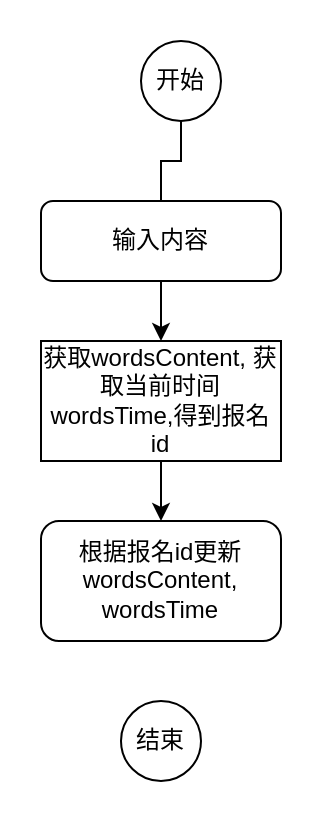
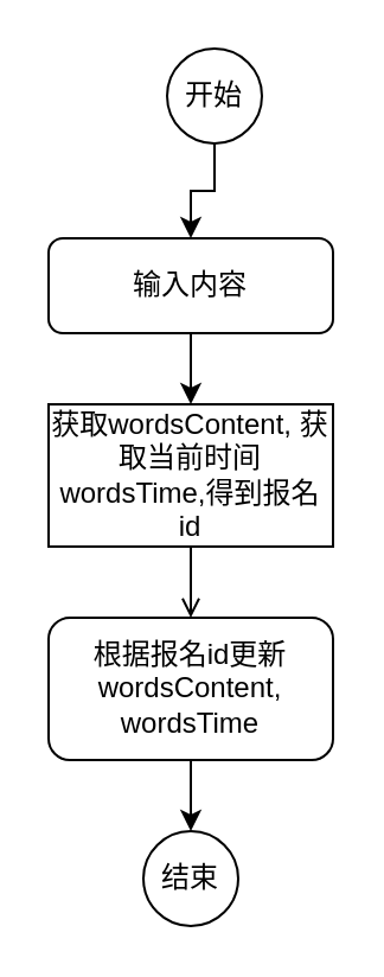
  <mxCell id="0" />
  <mxCell id="1" parent="0" />
  <mxCell id="2" style="edgeStyle=orthogonalEdgeStyle;rounded=0;orthogonalLoop=1;jettySize=auto;html=1;entryX=0.5;entryY=0;entryDx=0;entryDy=0;" parent="1" source="3" target="5" edge="1"><mxGeometry relative="1" as="geometry" /></mxCell>
  <mxCell id="3" value="输入内容" style="rounded=1;whiteSpace=wrap;html=1;fontSize=12;glass=0;strokeWidth=1;shadow=0;" parent="1" vertex="1"><mxGeometry x="20" y="100" width="120" height="40" as="geometry" /></mxCell>
- <mxCell id="4" style="edgeStyle=orthogonalEdgeStyle;rounded=0;orthogonalLoop=1;jettySize=auto;html=1;entryX=0.5;entryY=0;entryDx=0;entryDy=0;" parent="1" source="5" target="7" edge="1"><mxGeometry relative="1" as="geometry" /></mxCell>
+ <mxCell id="4" style="edgeStyle=orthogonalEdgeStyle;rounded=0;orthogonalLoop=1;jettySize=auto;html=1;entryX=0.5;entryY=0;entryDx=0;entryDy=0;endArrow=open;" parent="1" source="5" target="7" edge="1"><mxGeometry relative="1" as="geometry" /></mxCell>
  <mxCell id="5" value="获取wordsContent, 获取当前时间 wordsTime,得到报名id" style="whiteSpace=wrap;html=1;fontSize=12;glass=0;strokeWidth=1;shadow=0;rounded=0;" parent="1" vertex="1"><mxGeometry x="20" y="170" width="120" height="60" as="geometry" /></mxCell>
+ <mxCell id="6" style="edgeStyle=orthogonalEdgeStyle;rounded=0;orthogonalLoop=1;jettySize=auto;html=1;" edge="1" parent="1" source="7" target="10"><mxGeometry relative="1" as="geometry" /></mxCell>
  <mxCell id="7" value="根据报名id更新wordsContent, wordsTime" style="rounded=1;whiteSpace=wrap;html=1;fontSize=12;glass=0;strokeWidth=1;shadow=0;" parent="1" vertex="1"><mxGeometry x="20" y="260" width="120" height="60" as="geometry" /></mxCell>
- <mxCell id="8" style="edgeStyle=orthogonalEdgeStyle;rounded=0;orthogonalLoop=1;jettySize=auto;html=1;endArrow=none;" edge="1" parent="1" source="9" target="3"><mxGeometry relative="1" as="geometry" /></mxCell>
+ <mxCell id="8" style="edgeStyle=orthogonalEdgeStyle;rounded=0;orthogonalLoop=1;jettySize=auto;html=1;" edge="1" parent="1" source="9" target="3"><mxGeometry relative="1" as="geometry" /></mxCell>
  <mxCell id="9" value="开始" style="ellipse;whiteSpace=wrap;html=1;aspect=fixed;" vertex="1" parent="1"><mxGeometry x="70" y="20" width="40" height="40" as="geometry" /></mxCell>
  <mxCell id="10" value="结束" style="ellipse;whiteSpace=wrap;html=1;aspect=fixed;" vertex="1" parent="1"><mxGeometry x="60" y="350" width="40" height="40" as="geometry" /></mxCell>
